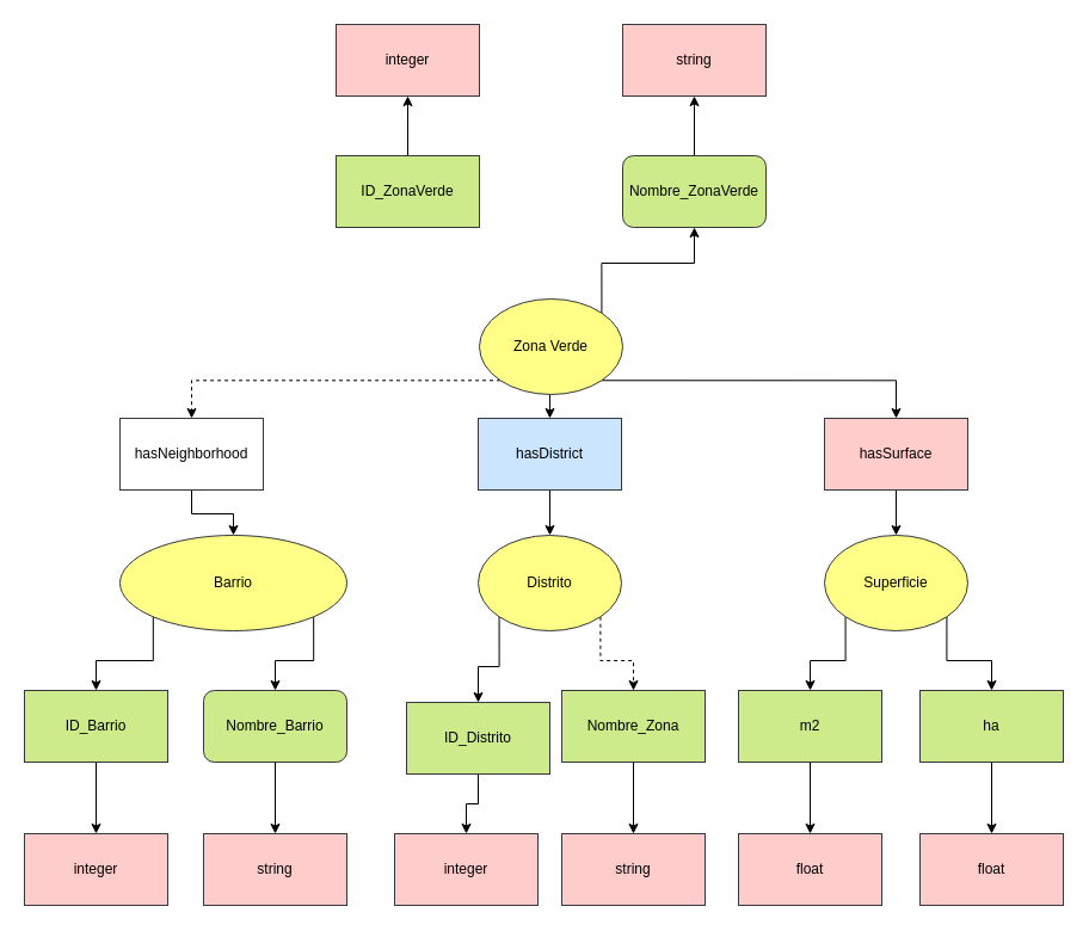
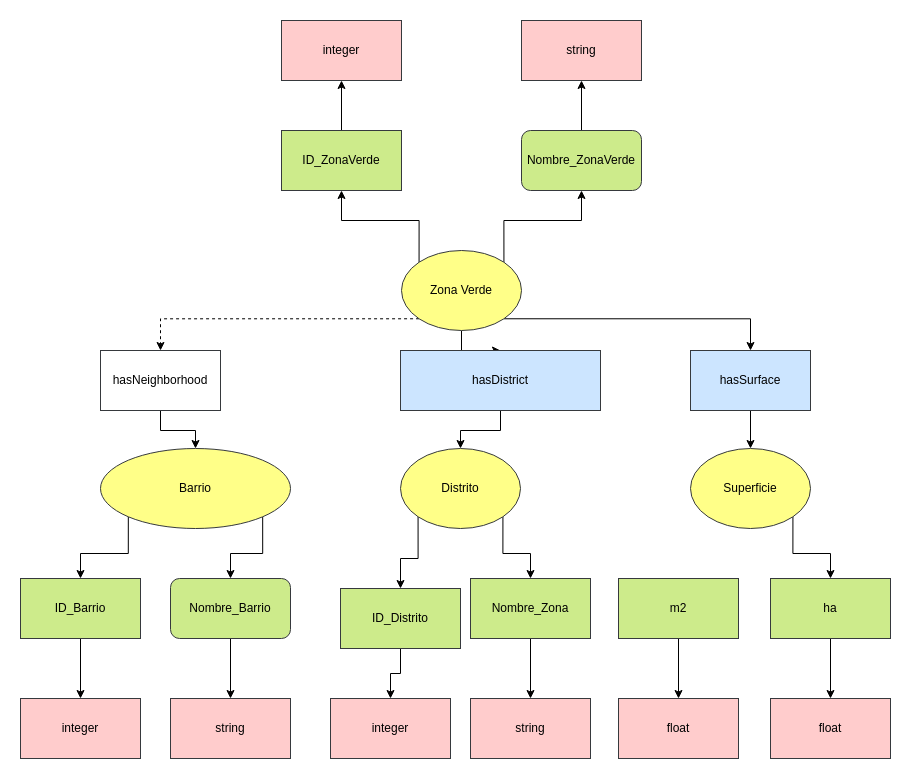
  <mxCell id="0" />
  <mxCell id="1" parent="0" />
  <mxCell id="2" style="edgeStyle=orthogonalEdgeStyle;rounded=0;orthogonalLoop=1;jettySize=auto;html=1;exitX=0;exitY=1;exitDx=0;exitDy=0;entryX=0.5;entryY=0;entryDx=0;entryDy=0;dashed=1;" edge="1" parent="1" source="7" target="42"><mxGeometry relative="1" as="geometry" /></mxCell>
  <mxCell id="3" style="edgeStyle=orthogonalEdgeStyle;rounded=0;orthogonalLoop=1;jettySize=auto;html=1;exitX=1;exitY=1;exitDx=0;exitDy=0;entryX=0.5;entryY=0;entryDx=0;entryDy=0;" edge="1" parent="1" source="7" target="44"><mxGeometry relative="1" as="geometry" /></mxCell>
  <mxCell id="4" style="edgeStyle=orthogonalEdgeStyle;rounded=0;orthogonalLoop=1;jettySize=auto;html=1;exitX=0.5;exitY=1;exitDx=0;exitDy=0;entryX=0.5;entryY=0;entryDx=0;entryDy=0;" edge="1" parent="1" source="7" target="46"><mxGeometry relative="1" as="geometry" /></mxCell>
  <mxCell id="5" style="edgeStyle=orthogonalEdgeStyle;rounded=0;orthogonalLoop=1;jettySize=auto;html=1;exitX=1;exitY=0;exitDx=0;exitDy=0;entryX=0.5;entryY=1;entryDx=0;entryDy=0;" edge="1" parent="1" source="7" target="38"><mxGeometry relative="1" as="geometry" /></mxCell>
+ <mxCell id="6" style="edgeStyle=orthogonalEdgeStyle;rounded=0;orthogonalLoop=1;jettySize=auto;html=1;exitX=0;exitY=0;exitDx=0;exitDy=0;entryX=0.5;entryY=1;entryDx=0;entryDy=0;" edge="1" parent="1" source="7" target="36"><mxGeometry relative="1" as="geometry" /></mxCell>
  <mxCell id="7" value="Zona Verde" style="ellipse;whiteSpace=wrap;html=1;fillColor=#ffff88;strokeColor=#36393d;" vertex="1" parent="1"><mxGeometry x="401" y="250" width="120" height="80" as="geometry" /></mxCell>
  <mxCell id="8" style="edgeStyle=orthogonalEdgeStyle;rounded=0;orthogonalLoop=1;jettySize=auto;html=1;exitX=1;exitY=1;exitDx=0;exitDy=0;entryX=0.5;entryY=0;entryDx=0;entryDy=0;" edge="1" parent="1" source="10" target="26"><mxGeometry relative="1" as="geometry" /></mxCell>
  <mxCell id="9" style="edgeStyle=orthogonalEdgeStyle;rounded=0;orthogonalLoop=1;jettySize=auto;html=1;exitX=0;exitY=1;exitDx=0;exitDy=0;" edge="1" parent="1" source="10" target="18"><mxGeometry relative="1" as="geometry" /></mxCell>
  <mxCell id="10" value="Barrio" style="ellipse;whiteSpace=wrap;html=1;fillColor=#ffff88;strokeColor=#36393d;" vertex="1" parent="1"><mxGeometry x="100" y="448" width="190" height="80" as="geometry" /></mxCell>
- <mxCell id="11" style="edgeStyle=orthogonalEdgeStyle;rounded=0;orthogonalLoop=1;jettySize=auto;html=1;exitX=0;exitY=1;exitDx=0;exitDy=0;entryX=0.5;entryY=0;entryDx=0;entryDy=0;" edge="1" parent="1" source="13" target="20"><mxGeometry relative="1" as="geometry" /></mxCell>
  <mxCell id="12" style="edgeStyle=orthogonalEdgeStyle;rounded=0;orthogonalLoop=1;jettySize=auto;html=1;exitX=1;exitY=1;exitDx=0;exitDy=0;entryX=0.5;entryY=0;entryDx=0;entryDy=0;" edge="1" parent="1" source="13" target="24"><mxGeometry relative="1" as="geometry" /></mxCell>
  <mxCell id="13" value="Superficie" style="ellipse;whiteSpace=wrap;html=1;fillColor=#ffff88;strokeColor=#36393d;" vertex="1" parent="1"><mxGeometry x="690" y="448" width="120" height="80" as="geometry" /></mxCell>
- <mxCell id="14" style="edgeStyle=orthogonalEdgeStyle;rounded=0;orthogonalLoop=1;jettySize=auto;html=1;exitX=1;exitY=1;exitDx=0;exitDy=0;entryX=0.5;entryY=0;entryDx=0;entryDy=0;dashed=1;" edge="1" parent="1" source="16" target="22"><mxGeometry relative="1" as="geometry" /></mxCell>
+ <mxCell id="14" style="edgeStyle=orthogonalEdgeStyle;rounded=0;orthogonalLoop=1;jettySize=auto;html=1;exitX=1;exitY=1;exitDx=0;exitDy=0;entryX=0.5;entryY=0;entryDx=0;entryDy=0;" edge="1" parent="1" source="16" target="22"><mxGeometry relative="1" as="geometry" /></mxCell>
  <mxCell id="15" style="edgeStyle=orthogonalEdgeStyle;rounded=0;orthogonalLoop=1;jettySize=auto;html=1;exitX=0;exitY=1;exitDx=0;exitDy=0;entryX=0.5;entryY=0;entryDx=0;entryDy=0;" edge="1" parent="1" source="16" target="28"><mxGeometry relative="1" as="geometry" /></mxCell>
  <mxCell id="16" value="Distrito" style="ellipse;whiteSpace=wrap;html=1;fillColor=#ffff88;strokeColor=#36393d;" vertex="1" parent="1"><mxGeometry x="400" y="448" width="120" height="80" as="geometry" /></mxCell>
  <mxCell id="17" style="edgeStyle=orthogonalEdgeStyle;rounded=0;orthogonalLoop=1;jettySize=auto;html=1;exitX=0.5;exitY=1;exitDx=0;exitDy=0;entryX=0.5;entryY=0;entryDx=0;entryDy=0;" edge="1" parent="1" source="18" target="29"><mxGeometry relative="1" as="geometry" /></mxCell>
  <mxCell id="18" value="ID_Barrio" style="rounded=0;whiteSpace=wrap;html=1;fillColor=#cdeb8b;strokeColor=#36393d;" vertex="1" parent="1"><mxGeometry x="20" y="578" width="120" height="60" as="geometry" /></mxCell>
  <mxCell id="19" style="edgeStyle=orthogonalEdgeStyle;rounded=0;orthogonalLoop=1;jettySize=auto;html=1;exitX=0.5;exitY=1;exitDx=0;exitDy=0;entryX=0.5;entryY=0;entryDx=0;entryDy=0;" edge="1" parent="1" source="20" target="30"><mxGeometry relative="1" as="geometry" /></mxCell>
  <mxCell id="20" value="m2" style="rounded=0;whiteSpace=wrap;html=1;fillColor=#cdeb8b;strokeColor=#36393d;" vertex="1" parent="1"><mxGeometry x="618" y="578" width="120" height="60" as="geometry" /></mxCell>
  <mxCell id="21" style="edgeStyle=orthogonalEdgeStyle;rounded=0;orthogonalLoop=1;jettySize=auto;html=1;exitX=0.5;exitY=1;exitDx=0;exitDy=0;entryX=0.5;entryY=0;entryDx=0;entryDy=0;" edge="1" parent="1" source="22" target="31"><mxGeometry relative="1" as="geometry" /></mxCell>
  <mxCell id="22" value="Nombre_Zona" style="rounded=0;whiteSpace=wrap;html=1;fillColor=#cdeb8b;strokeColor=#36393d;" vertex="1" parent="1"><mxGeometry x="470" y="578" width="120" height="60" as="geometry" /></mxCell>
  <mxCell id="23" style="edgeStyle=orthogonalEdgeStyle;rounded=0;orthogonalLoop=1;jettySize=auto;html=1;exitX=0.5;exitY=1;exitDx=0;exitDy=0;entryX=0.5;entryY=0;entryDx=0;entryDy=0;" edge="1" parent="1" source="24" target="34"><mxGeometry relative="1" as="geometry" /></mxCell>
  <mxCell id="24" value="ha" style="rounded=0;whiteSpace=wrap;html=1;fillColor=#cdeb8b;strokeColor=#36393d;" vertex="1" parent="1"><mxGeometry x="770" y="578" width="120" height="60" as="geometry" /></mxCell>
  <mxCell id="25" style="edgeStyle=orthogonalEdgeStyle;rounded=0;orthogonalLoop=1;jettySize=auto;html=1;exitX=0.5;exitY=1;exitDx=0;exitDy=0;entryX=0.5;entryY=0;entryDx=0;entryDy=0;" edge="1" parent="1" source="26" target="33"><mxGeometry relative="1" as="geometry" /></mxCell>
  <mxCell id="26" value="Nombre_Barrio" style="whiteSpace=wrap;html=1;fillColor=#cdeb8b;strokeColor=#36393d;rounded=1;" vertex="1" parent="1"><mxGeometry x="170" y="578" width="120" height="60" as="geometry" /></mxCell>
  <mxCell id="27" style="edgeStyle=orthogonalEdgeStyle;rounded=0;orthogonalLoop=1;jettySize=auto;html=1;exitX=0.5;exitY=1;exitDx=0;exitDy=0;entryX=0.5;entryY=0;entryDx=0;entryDy=0;" edge="1" parent="1" source="28" target="32"><mxGeometry relative="1" as="geometry" /></mxCell>
  <mxCell id="28" value="ID_Distrito" style="rounded=0;whiteSpace=wrap;html=1;fillColor=#cdeb8b;strokeColor=#36393d;" vertex="1" parent="1"><mxGeometry x="340" y="588" width="120" height="60" as="geometry" /></mxCell>
  <mxCell id="29" value="integer" style="rounded=0;whiteSpace=wrap;html=1;fillColor=#ffcccc;strokeColor=#36393d;" vertex="1" parent="1"><mxGeometry x="20" y="698" width="120" height="60" as="geometry" /></mxCell>
  <mxCell id="30" value="float" style="rounded=0;whiteSpace=wrap;html=1;fillColor=#ffcccc;strokeColor=#36393d;" vertex="1" parent="1"><mxGeometry x="618" y="698" width="120" height="60" as="geometry" /></mxCell>
  <mxCell id="31" value="string" style="rounded=0;whiteSpace=wrap;html=1;fillColor=#ffcccc;strokeColor=#36393d;" vertex="1" parent="1"><mxGeometry x="470" y="698" width="120" height="60" as="geometry" /></mxCell>
  <mxCell id="32" value="integer" style="rounded=0;whiteSpace=wrap;html=1;fillColor=#ffcccc;strokeColor=#36393d;" vertex="1" parent="1"><mxGeometry x="330" y="698" width="120" height="60" as="geometry" /></mxCell>
  <mxCell id="33" value="string" style="rounded=0;whiteSpace=wrap;html=1;fillColor=#ffcccc;strokeColor=#36393d;" vertex="1" parent="1"><mxGeometry x="170" y="698" width="120" height="60" as="geometry" /></mxCell>
  <mxCell id="34" value="float" style="rounded=0;whiteSpace=wrap;html=1;fillColor=#ffcccc;strokeColor=#36393d;" vertex="1" parent="1"><mxGeometry x="770" y="698" width="120" height="60" as="geometry" /></mxCell>
  <mxCell id="35" style="edgeStyle=orthogonalEdgeStyle;rounded=0;orthogonalLoop=1;jettySize=auto;html=1;exitX=0.5;exitY=0;exitDx=0;exitDy=0;entryX=0.5;entryY=1;entryDx=0;entryDy=0;" edge="1" parent="1" source="36" target="40"><mxGeometry relative="1" as="geometry" /></mxCell>
  <mxCell id="36" value="ID_ZonaVerde" style="rounded=0;whiteSpace=wrap;html=1;fillColor=#cdeb8b;strokeColor=#36393d;" vertex="1" parent="1"><mxGeometry x="281" y="130" width="120" height="60" as="geometry" /></mxCell>
  <mxCell id="37" style="edgeStyle=orthogonalEdgeStyle;rounded=0;orthogonalLoop=1;jettySize=auto;html=1;exitX=0.5;exitY=0;exitDx=0;exitDy=0;entryX=0.5;entryY=1;entryDx=0;entryDy=0;" edge="1" parent="1" source="38" target="39"><mxGeometry relative="1" as="geometry" /></mxCell>
  <mxCell id="38" value="Nombre_ZonaVerde" style="whiteSpace=wrap;html=1;fillColor=#cdeb8b;strokeColor=#36393d;rounded=1;" vertex="1" parent="1"><mxGeometry x="521" y="130" width="120" height="60" as="geometry" /></mxCell>
  <mxCell id="39" value="string" style="rounded=0;whiteSpace=wrap;html=1;fillColor=#ffcccc;strokeColor=#36393d;" vertex="1" parent="1"><mxGeometry x="521" y="20" width="120" height="60" as="geometry" /></mxCell>
  <mxCell id="40" value="integer" style="rounded=0;whiteSpace=wrap;html=1;fillColor=#ffcccc;strokeColor=#36393d;" vertex="1" parent="1"><mxGeometry x="281" y="20" width="120" height="60" as="geometry" /></mxCell>
  <mxCell id="41" style="edgeStyle=orthogonalEdgeStyle;rounded=0;orthogonalLoop=1;jettySize=auto;html=1;exitX=0.5;exitY=1;exitDx=0;exitDy=0;entryX=0.5;entryY=0;entryDx=0;entryDy=0;" edge="1" parent="1" source="42" target="10"><mxGeometry relative="1" as="geometry" /></mxCell>
  <mxCell id="42" value="hasNeighborhood" style="rounded=0;whiteSpace=wrap;html=1;fillColor=#ffffff;strokeColor=#36393d;" vertex="1" parent="1"><mxGeometry x="100" y="350" width="120" height="60" as="geometry" /></mxCell>
  <mxCell id="43" style="edgeStyle=orthogonalEdgeStyle;rounded=0;orthogonalLoop=1;jettySize=auto;html=1;exitX=0.5;exitY=1;exitDx=0;exitDy=0;entryX=0.5;entryY=0;entryDx=0;entryDy=0;" edge="1" parent="1" source="44" target="13"><mxGeometry relative="1" as="geometry" /></mxCell>
- <mxCell id="44" value="hasSurface" style="rounded=0;whiteSpace=wrap;html=1;fillColor=#ffcccc;strokeColor=#36393d;" vertex="1" parent="1"><mxGeometry x="690" y="350" width="120" height="60" as="geometry" /></mxCell>
+ <mxCell id="44" value="hasSurface" style="rounded=0;whiteSpace=wrap;html=1;fillColor=#cce5ff;strokeColor=#36393d;" vertex="1" parent="1"><mxGeometry x="690" y="350" width="120" height="60" as="geometry" /></mxCell>
  <mxCell id="45" style="edgeStyle=orthogonalEdgeStyle;rounded=0;orthogonalLoop=1;jettySize=auto;html=1;exitX=0.5;exitY=1;exitDx=0;exitDy=0;entryX=0.5;entryY=0;entryDx=0;entryDy=0;" edge="1" parent="1" source="46" target="16"><mxGeometry relative="1" as="geometry" /></mxCell>
- <mxCell id="46" value="hasDistrict" style="rounded=0;whiteSpace=wrap;html=1;fillColor=#cce5ff;strokeColor=#36393d;" vertex="1" parent="1"><mxGeometry x="400" y="350" width="120" height="60" as="geometry" /></mxCell>
+ <mxCell id="46" value="hasDistrict" style="rounded=0;whiteSpace=wrap;html=1;fillColor=#cce5ff;strokeColor=#36393d;" vertex="1" parent="1"><mxGeometry x="400" y="350" width="200" height="60" as="geometry" /></mxCell>
